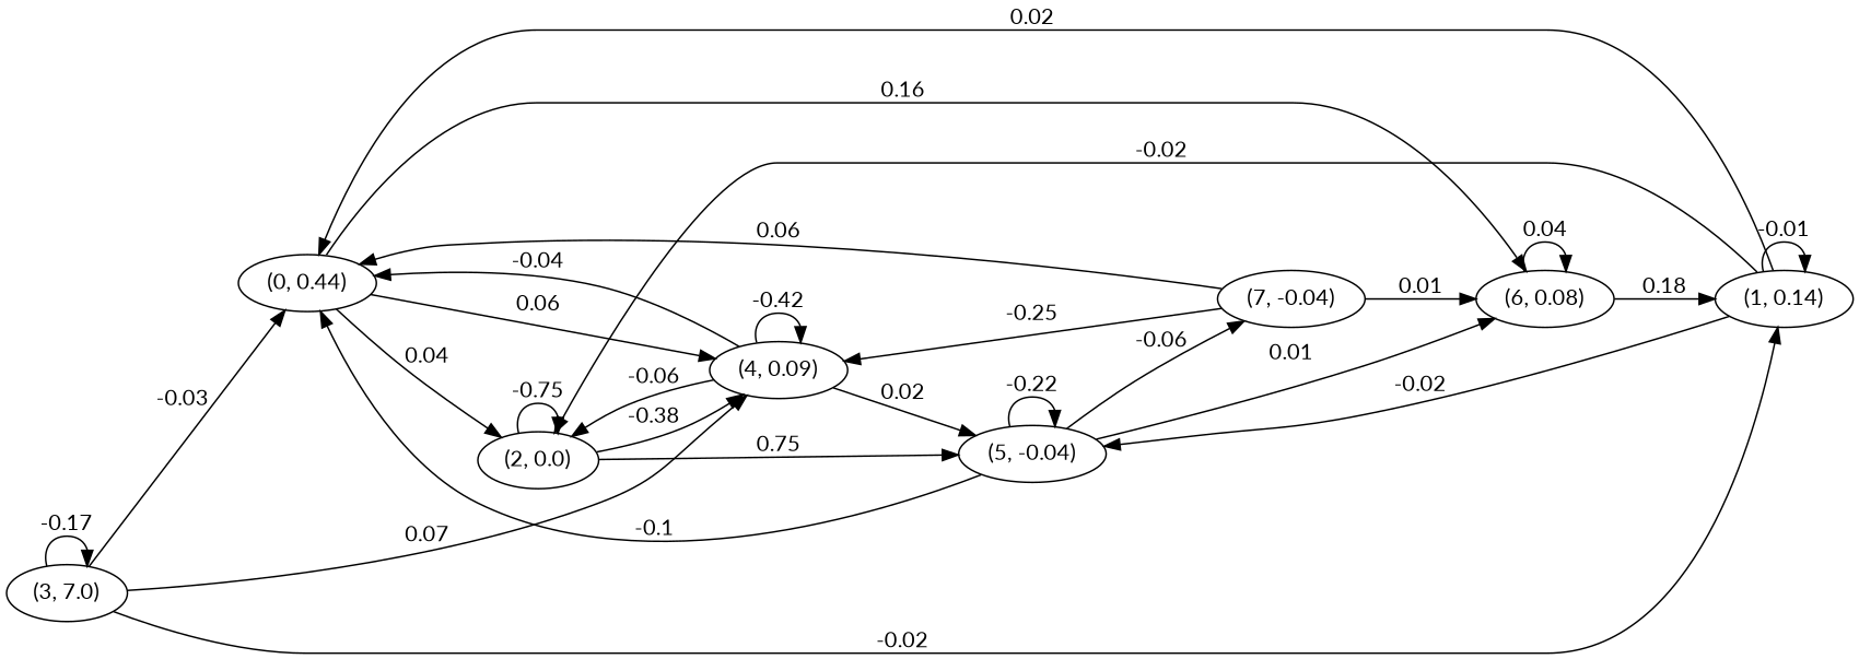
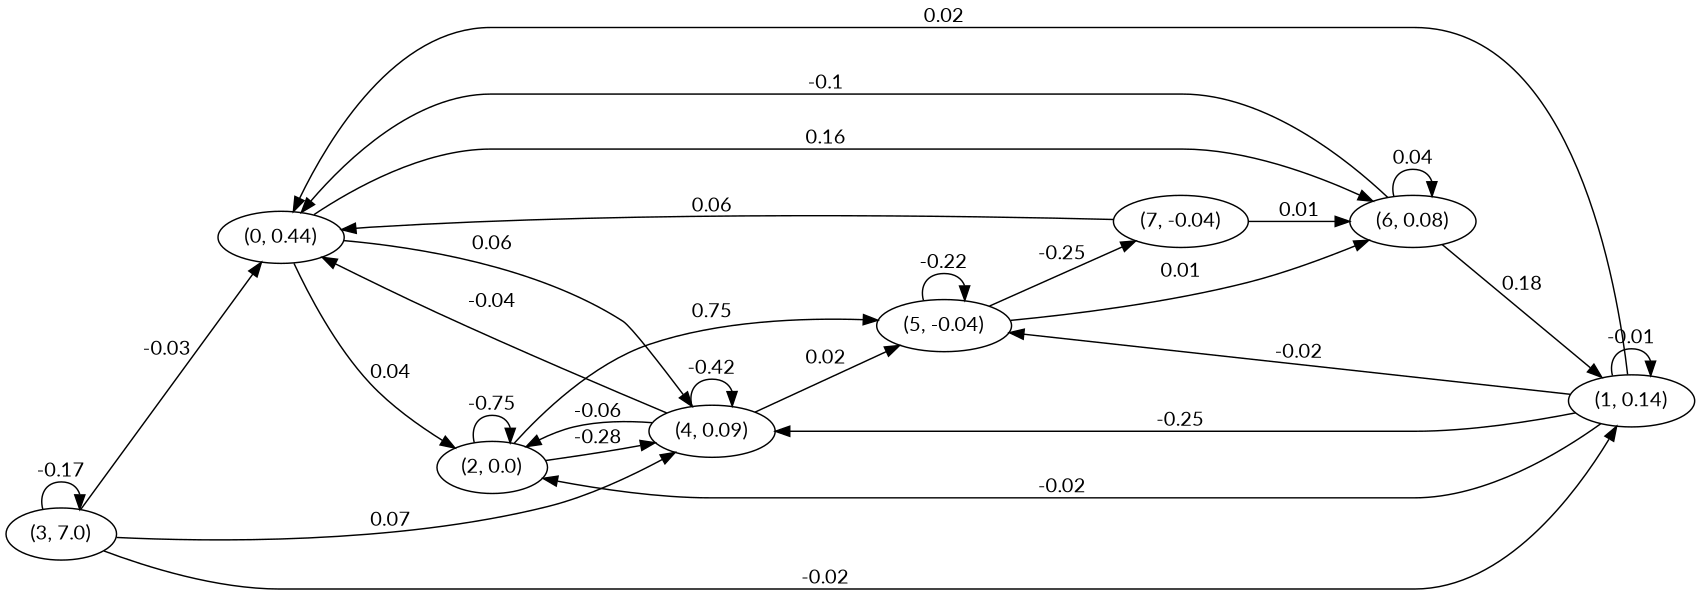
  digraph {
    fontname=Lato
    rankdir=LR
    node [fontname=Lato]
    edge [fontname=Lato]
    n1 [label="(0, 0.44)"]
    n2 [label="(2, 0.0)"]
    n3 [label="(4, 0.09)"]
    n4 [label="(6, 0.08)"]
    n5 [label="(5, -0.04)"]
    n6 [label="(1, 0.14)"]
    n7 [label="(7, -0.04)"]
    n8 [label="(3, 7.0)"]
    n1 -> n2 [label=0.04]
    n1 -> n3 [label=0.06]
    n1 -> n4 [label=0.16]
    n2 -> n2 [label=-0.75]
-   n2 -> n3 [label=-0.38]
+   n2 -> n3 [label=-0.28]
    n2 -> n5 [label=0.75]
    n3 -> n1 [label=-0.04]
    n3 -> n2 [label=-0.06]
    n3 -> n3 [label=-0.42]
    n3 -> n5 [label=0.02]
-   n5 -> n1 [label=-0.1]
+   n4 -> n1 [label=-0.1]
    n4 -> n4 [label=0.04]
    n4 -> n6 [label=0.18]
    n5 -> n4 [label=0.01]
    n5 -> n5 [label=-0.22]
-   n5 -> n7 [label=-0.06]
+   n5 -> n7 [label=-0.25]
    n6 -> n1 [label=0.02]
    n6 -> n2 [label=-0.02]
    n6 -> n5 [label=-0.02]
    n6 -> n6 [label=-0.01]
    n7 -> n1 [label=0.06]
-   n7 -> n3 [label=-0.25]
+   n6 -> n3 [label=-0.25]
    n7 -> n4 [label=0.01]
    n8 -> n1 [label=-0.03]
    n8 -> n3 [label=0.07]
    n8 -> n6 [label=-0.02]
    n8 -> n8 [label=-0.17]
  }
